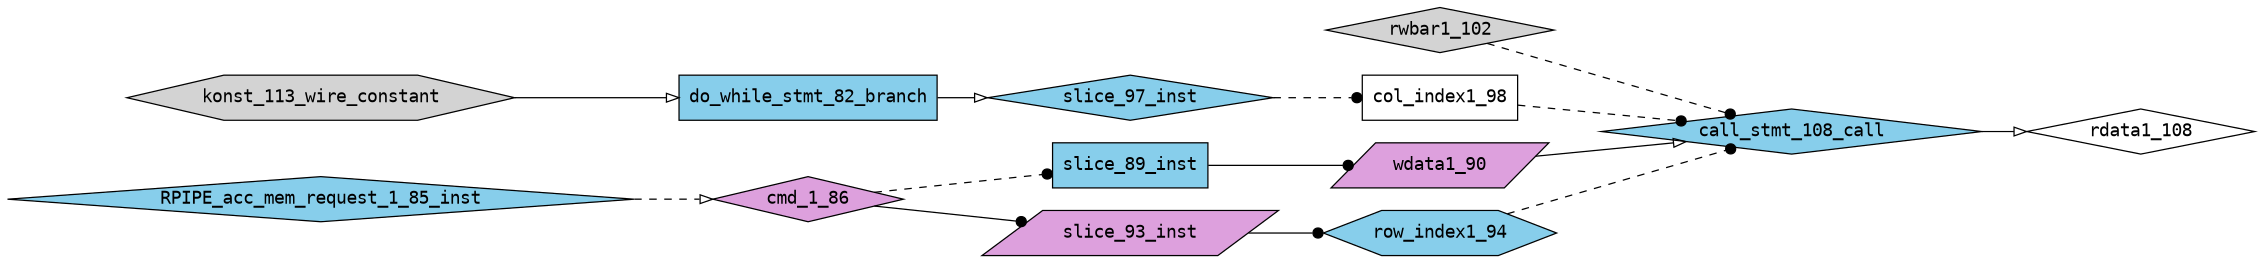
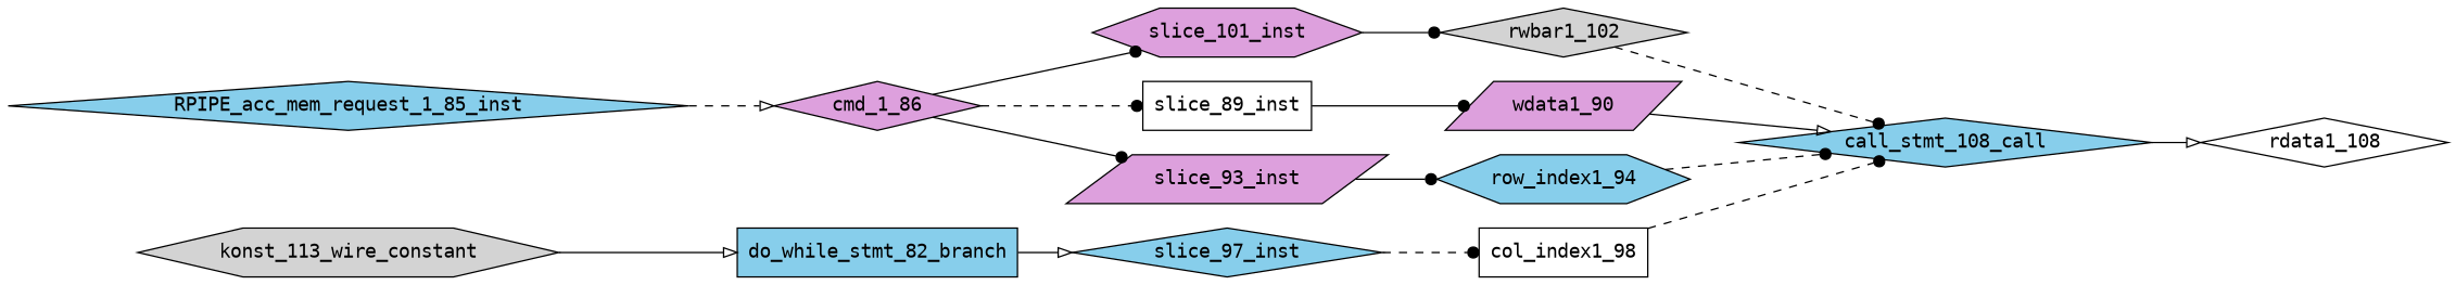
  digraph {
    fontname="DejaVu Sans Mono"
    rankdir=LR
    node [fillcolor=skyblue fontname="DejaVu Sans Mono" shape=diamond style=filled]
    edge [arrowhead=dot fontname="DejaVu Sans Mono" style=solid]
+   slice_101_inst [fillcolor=plum shape=hexagon]
    cmd_1_86 [fillcolor=plum]
-   slice_89_inst [shape=box]
+   slice_89_inst [fillcolor=white shape=box]
    slice_93_inst [fillcolor=plum shape=parallelogram]
    rwbar1_102 [fillcolor=lightgrey]
    wdata1_90 [fillcolor=plum shape=parallelogram]
    row_index1_94 [shape=hexagon]
    slice_97_inst
    col_index1_98 [fillcolor=white shape=box]
    call_stmt_108_call
    rdata1_108 [fillcolor=white]
    konst_113_wire_constant [fillcolor=lightgrey shape=hexagon]
    do_while_stmt_82_branch [shape=box]
    RPIPE_acc_mem_request_1_85_inst
+   slice_101_inst -> rwbar1_102
+   cmd_1_86 -> slice_101_inst
    cmd_1_86 -> slice_89_inst [style=dashed]
    cmd_1_86 -> slice_93_inst
    slice_89_inst -> wdata1_90
    slice_93_inst -> row_index1_94
    rwbar1_102 -> call_stmt_108_call [style=dashed]
    wdata1_90 -> call_stmt_108_call [arrowhead=onormal]
    row_index1_94 -> call_stmt_108_call [style=dashed]
    slice_97_inst -> col_index1_98 [style=dashed]
    col_index1_98 -> call_stmt_108_call [style=dashed]
    call_stmt_108_call -> rdata1_108 [arrowhead=onormal]
    konst_113_wire_constant -> do_while_stmt_82_branch [arrowhead=onormal]
    do_while_stmt_82_branch -> slice_97_inst [arrowhead=onormal]
    RPIPE_acc_mem_request_1_85_inst -> cmd_1_86 [arrowhead=onormal style=dashed]
  }
